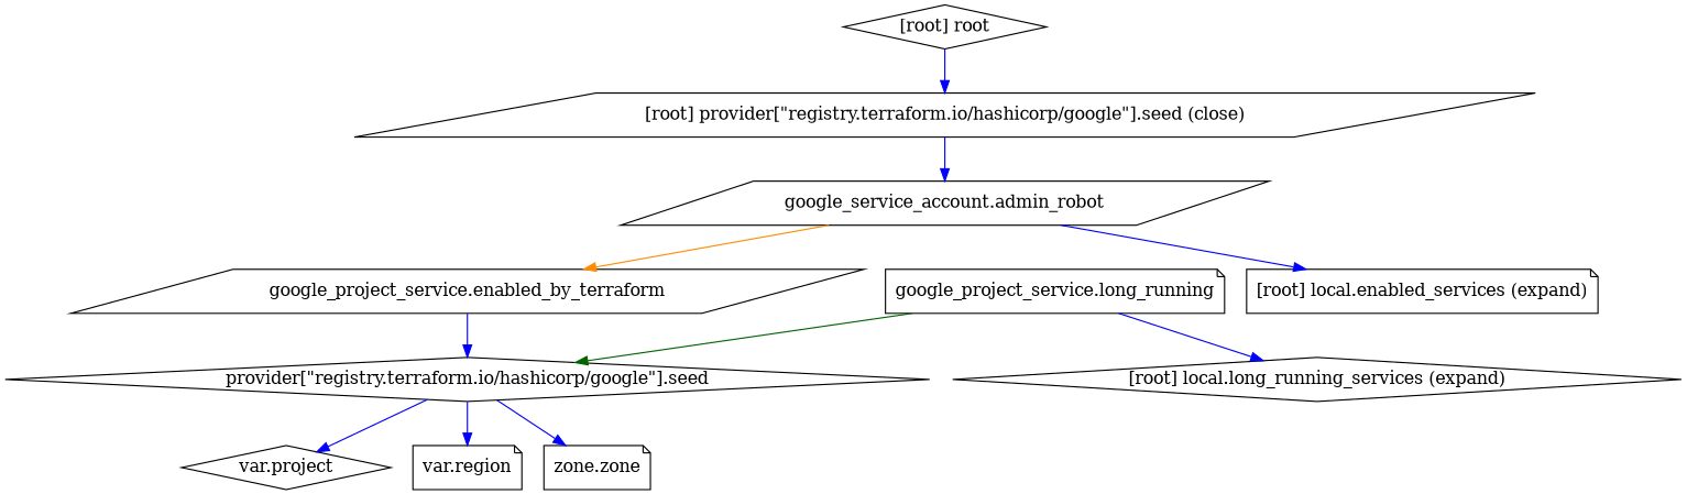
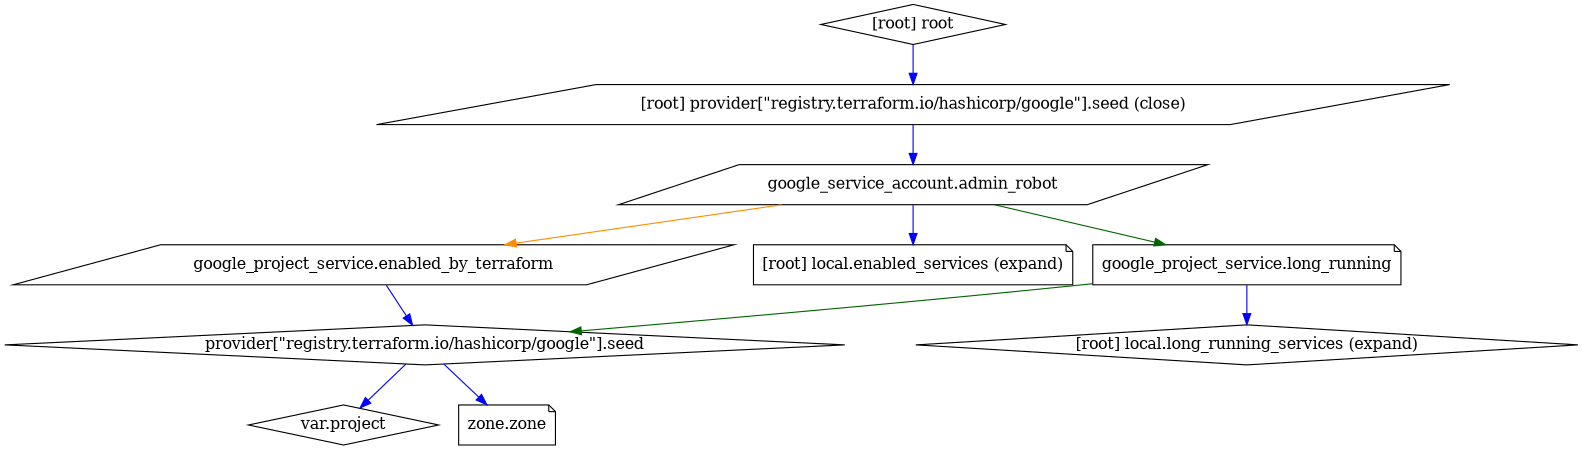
  digraph {
    compound=true
    newrank=true
    node [shape=diamond]
    edge [color=blue]
    n1 [label="google_project_service.enabled_by_terraform" shape=parallelogram]
    n2 [label="provider[\"registry.terraform.io/hashicorp/google\"].seed"]
    "[root] local.enabled_services (expand)" [shape=note]
    n4 [label="google_project_service.long_running" shape=note]
    "[root] local.long_running_services (expand)"
    n6 [label="google_service_account.admin_robot" shape=parallelogram]
    n7 [label="var.project"]
-   n8 [label="var.region" shape=note]
    n9 [label="zone.zone" shape=note]
    "[root] provider[\"registry.terraform.io/hashicorp/google\"].seed (close)" [shape=parallelogram]
    "[root] root"
    subgraph sub_1 {
      n1
      n2
      "[root] local.enabled_services (expand)"
      n4
      "[root] local.long_running_services (expand)"
      n6
      n7
-     n8
      n9
      "[root] provider[\"registry.terraform.io/hashicorp/google\"].seed (close)"
      "[root] root"
    }
    n1 -> n2
    n2 -> n7
-   n2 -> n8
    n2 -> n9
    n4 -> n2 [color=darkgreen]
    n4 -> "[root] local.long_running_services (expand)"
    n6 -> n1 [color=darkorange]
    n6 -> "[root] local.enabled_services (expand)"
+   n6 -> n4 [color=darkgreen]
    "[root] provider[\"registry.terraform.io/hashicorp/google\"].seed (close)" -> n6
    "[root] root" -> "[root] provider[\"registry.terraform.io/hashicorp/google\"].seed (close)"
  }
